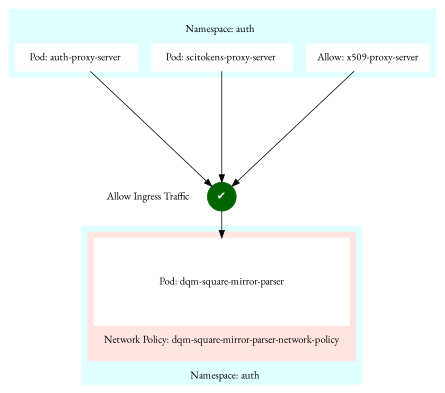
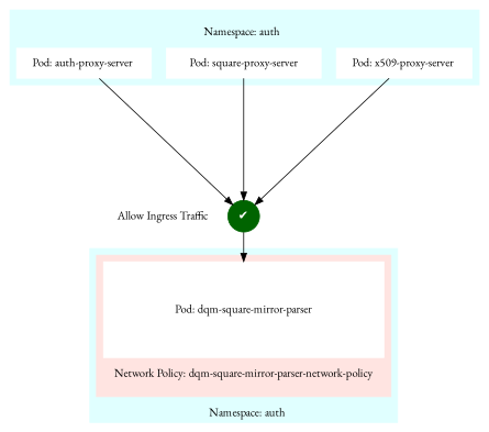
  digraph {
    fontname="EB Garamond"
    rank=same
    rankdir=TB
    node [color=white fontname="EB Garamond" margin=0.1 shape=box style=filled]
    edge [fontname="EB Garamond"]
    n1 [label="    Pod: auth-proxy-server     "]
-   n2 [label="    Pod: scitokens-proxy-server     "]
-   n3 [label="Allow: x509-proxy-server"]
+   n2 [label="Pod: square-proxy-server"]
+   n3 [label="    Pod: x509-proxy-server     "]
    n4 [label="            Pod: dqm-square-mirror-parser            " labeljust=c margin=0.7]
    n5 [color=darkgreen fontcolor=white label=<&#10004;> shape=circle margin=""]
    n6 [label="Allow Ingress Traffic" margin=0 shape="" style=""]
    subgraph cluster_1 {
      color=lightcyan
      label=" \n                      Namespace: auth                        "
      labeljust=c
      style=filled
      n1
      n2
      n3
    }
    subgraph cluster_2 {
      color=lightcyan
      label="   Namespace: auth"
      labeljust=c
      labelloc=b
      style=filled
      subgraph cluster_3 {
        color=mistyrose
        label="Network Policy: dqm-square-mirror-parser-network-policy\n\n"
        labeljust=c
        labelloc=b
        nodesep=1
        style=filled
        n4
      }
    }
    subgraph cluster_4 {
      color=white
      n5
      n6
    }
    n1 -> n5 [minlen=4]
    n2 -> n5
    n3 -> n5
    n5 -> n4
  }
